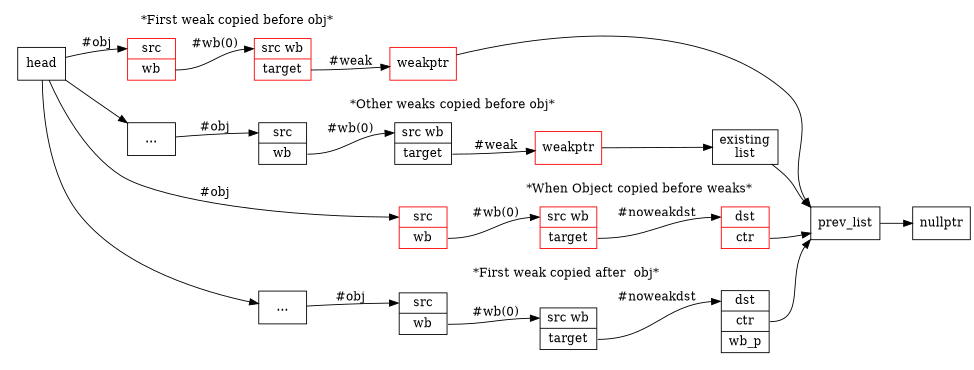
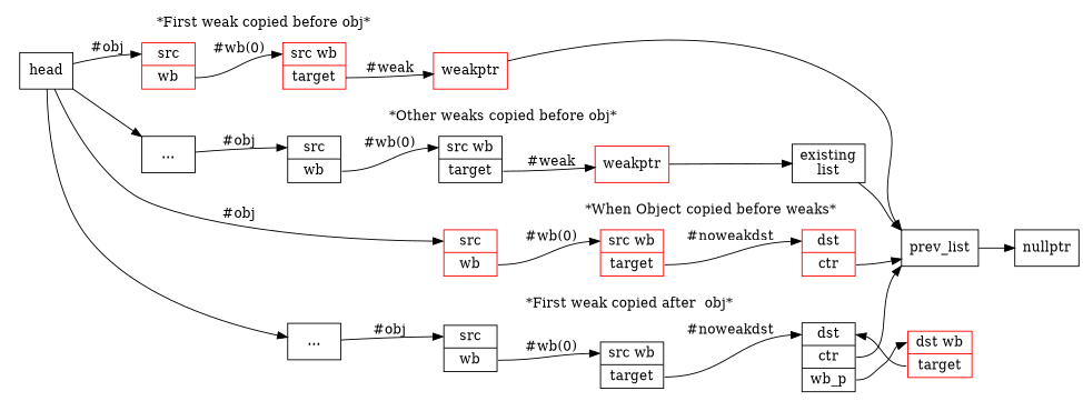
  digraph {
    penwidth=0
    rankdir=LR
    node [shape=record]
    edge [headport=h]
    n1 [color=red label="<h>src|<wb>wb"]
    n2 [color=red label="<h>src wb|<t>target"]
    n3 [color=red label="<h>dst|<wb>ctr"]
    prev_list
    n5 [color=red label="<h>src|<wb>wb"]
    head
    n7 [color=red label="<h>src wb|<t>target"]
    n8 [color=red label=weakptr]
    n9 [label="..."]
    n10 [label="<h>src|<wb>wb"]
    n11 [label="<h>src wb|<t>target"]
    n12 [color=red label=weakptr]
    n13 [label="existing\nlist"]
    n14 [label="..."]
    n15 [label="<h>src|<wb>wb"]
    n16 [label="<h>src wb|<t>target"]
    n17 [label="<h>dst|<ctr>ctr|<wb>wb_p"]
+   n18 [color=red label="<h>dst wb|<t>target"]
    nullptr
    subgraph cluster_1 {
      label="*When Object copied before weaks*"
      n1
      n2
      n3
      prev_list
    }
    subgraph cluster_2 {
      label="*First weak copied before obj*"
      n5
      head
      n7
      n8
    }
    subgraph cluster_3 {
      label="*Other weaks copied before obj*"
      n9
      n10
      n11
      n12
      n13
    }
    subgraph cluster_4 {
      label="*First weak copied after  obj*"
      n14
      n15
      n16
      n17
+     n18
    }
    n1 -> n2 [label="#wb(0)" tailport=wb]
    n2 -> n3 [label="#noweakdst" tailport=t]
    n3 -> prev_list [tailport=wb]
    prev_list -> nullptr
    n5 -> n7 [label="#wb(0)" tailport=wb]
    head -> n1 [label="#obj"]
    head -> n5 [label="#obj"]
    head -> n9
    head -> n14
    n7 -> n8 [label="#weak" tailport=t]
    n8 -> prev_list
    n9 -> n10 [label="#obj"]
    n10 -> n11 [label="#wb(0)" tailport=wb]
    n11 -> n12 [label="#weak" tailport=t]
    n12 -> n13
    n13 -> prev_list
    n14 -> n15 [label="#obj"]
    n15 -> n16 [label="#wb(0)" tailport=wb]
    n16 -> n17 [label="#noweakdst" tailport=t]
    n17 -> prev_list [tailport=ctr]
+   n17 -> n18 [tailport=wb]
+   n18 -> n17 [tailport=t]
  }
